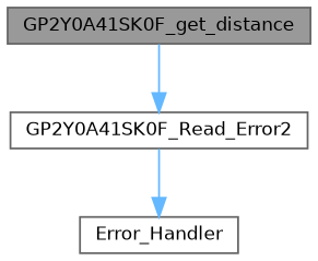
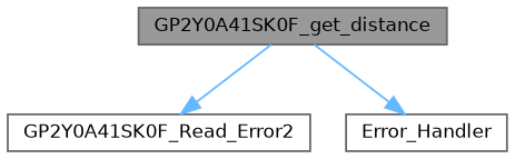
  digraph {
    fontname="DejaVu Sans"
    rankdir=TB
    node [color=grey40 fillcolor=white fontname="DejaVu Sans" fontsize=10 shape=box style=filled]
    edge [color=steelblue1 fontname="DejaVu Sans" fontsize=10 labelfontname=Helvetica labelfontsize=10 style=solid]
    n1 [color=gray40 fillcolor=grey60 fontcolor=black height=0.2 label=GP2Y0A41SK0F_get_distance width=0.4]
    n2 [height=0.2 label=GP2Y0A41SK0F_Read_Error2 width=0.4]
    n3 [height=0.2 label=Error_Handler width=0.4]
    n1 -> n2
-   n2 -> n3
+   n1 -> n3
  }
